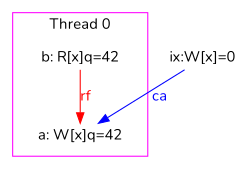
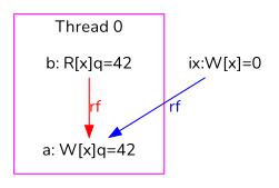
  digraph {
    fontname=Nunito
    node [fixedsize=false fontname=Nunito shape=none]
    edge [fontname=Nunito]
    n1 [height=0.194444 label="a: W[x]q=42" width=1.555556]
    n2 [height=0.194444 label="b: R[x]q=42" width=1.555556]
    n3 [height=0.194444 label="ix:W[x]=0" width=1.166667]
    subgraph cluster_1 {
      color=magenta
      label="Thread 0"
      rank=sink
      shape=box
      n1
      n2
    }
    n2 -> n1 [color=red fontcolor=red label=rf]
-   n3 -> n1 [color=blue fontcolor=blue label=ca]
+   n3 -> n1 [color=blue fontcolor=blue label=rf]
  }
